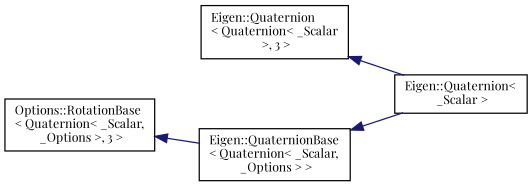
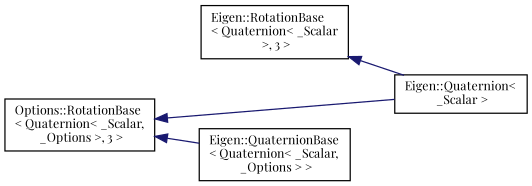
  digraph {
    fontname="Playfair Display"
    rankdir=LR
    node [color=black fillcolor=white fontname="Playfair Display" fontsize=10 shape=record style=filled]
    edge [color=midnightblue dir=back fontname="Playfair Display" fontsize=10 labelfontname=Helvetica labelfontsize=10 style=solid]
-   n1 [height=0.2 label="Eigen::Quaternion\l\< Quaternion\< _Scalar\l \>, 3 \>" width=0.4]
+   n1 [height=0.2 label="Eigen::RotationBase\l\< Quaternion\< _Scalar\l \>, 3 \>" width=0.4]
    n2 [height=0.2 label="Eigen::Quaternion\<\l _Scalar \>" width=0.4]
    n3 [height=0.2 label="Options::RotationBase\l\< Quaternion\< _Scalar,\l _Options \>, 3 \>" width=0.4]
    n4 [height=0.2 label="Eigen::QuaternionBase\l\< Quaternion\< _Scalar,\l _Options \> \>" width=0.4]
    n1 -> n2
    n3 -> n4
-   n4 -> n2
+   n3 -> n2
  }
